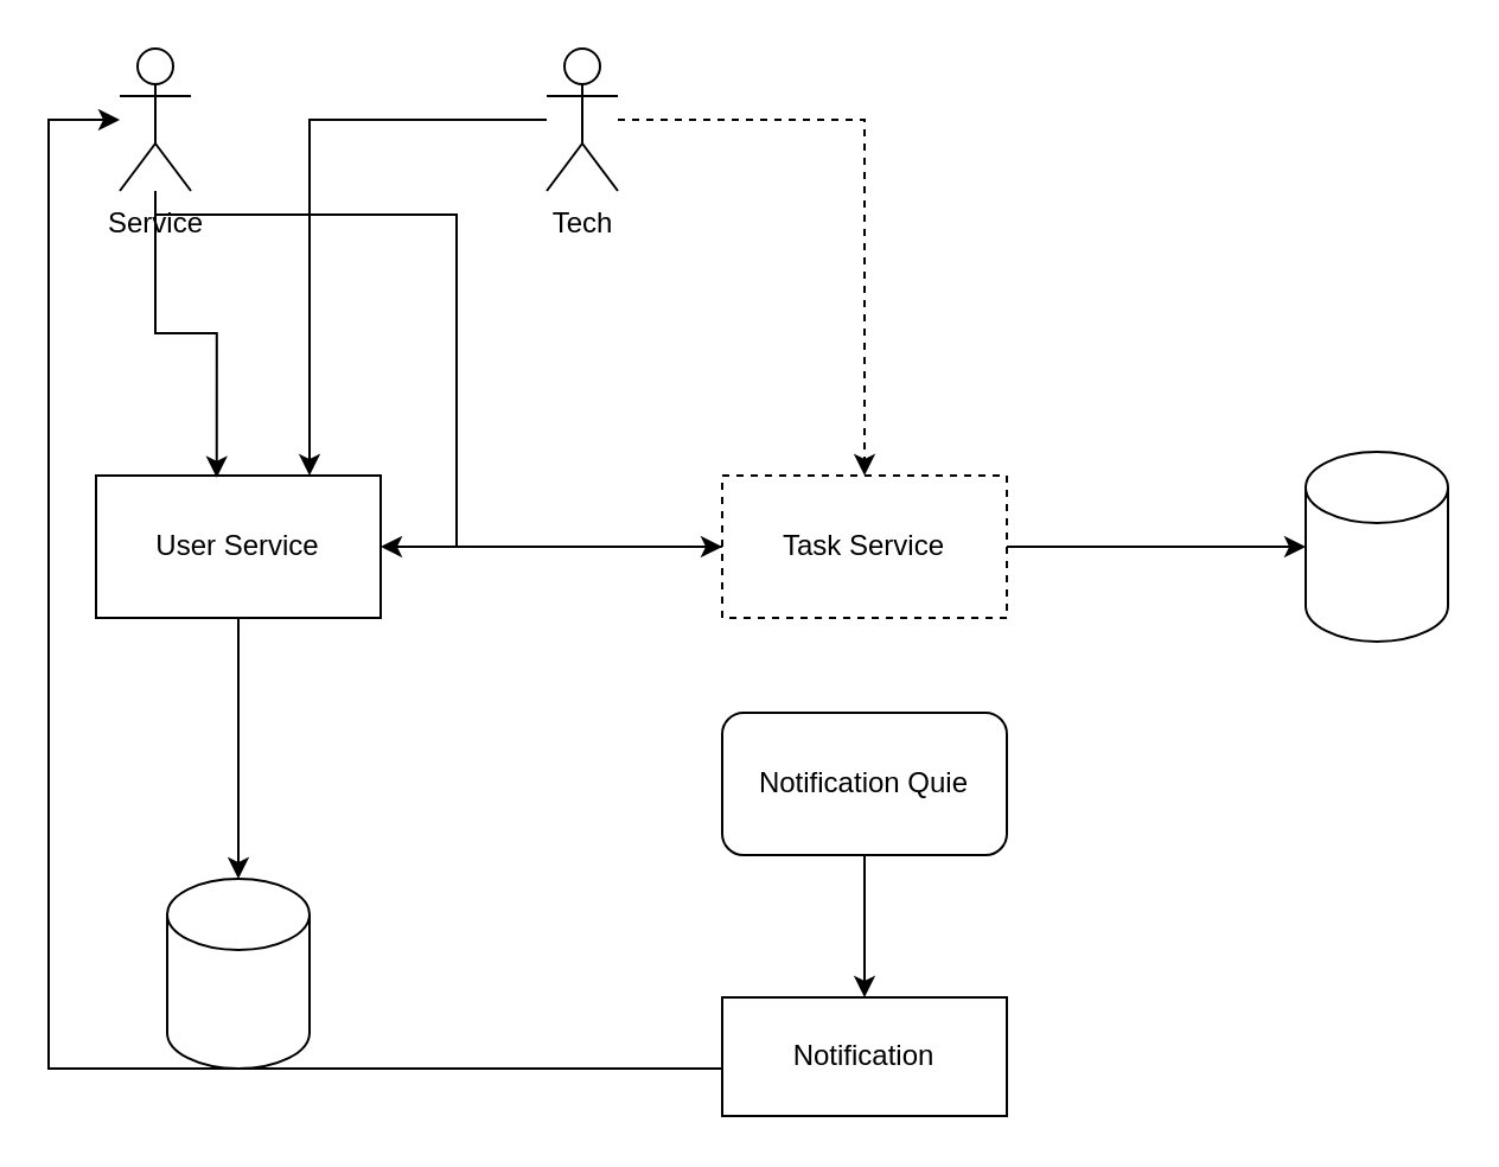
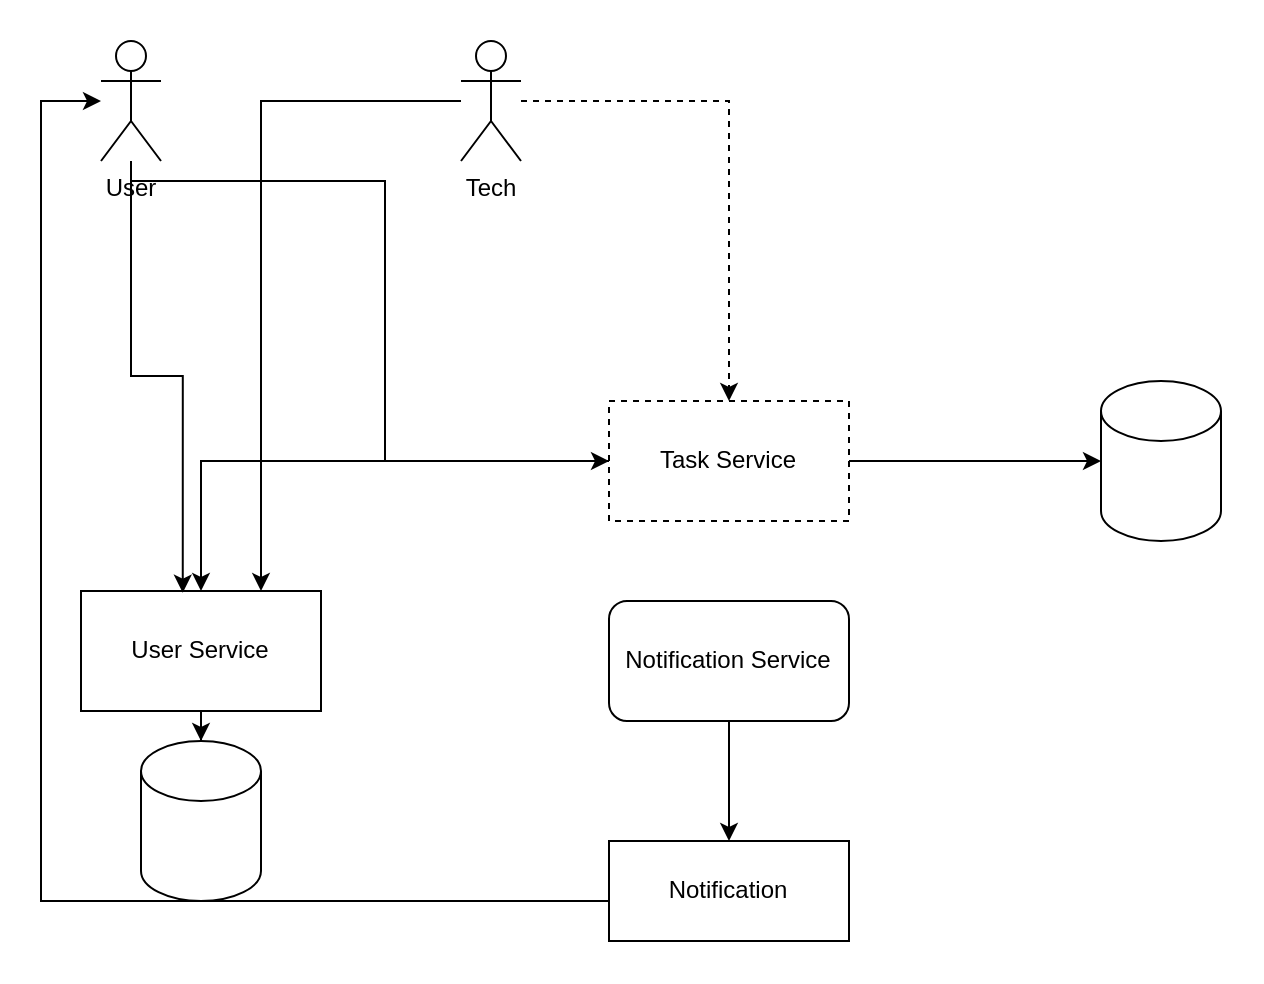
  <mxCell id="0" />
  <mxCell id="1" parent="0" />
  <mxCell id="2" style="edgeStyle=orthogonalEdgeStyle;rounded=0;orthogonalLoop=1;jettySize=auto;html=1;entryX=0;entryY=0.5;entryDx=0;entryDy=0;" parent="1" source="3" target="13" edge="1"><mxGeometry relative="1" as="geometry"><Array as="points"><mxPoint x="65" y="90" /><mxPoint x="192" y="90" /><mxPoint x="192" y="230" /></Array></mxGeometry></mxCell>
- <mxCell id="3" value="Service" style="shape=umlActor;verticalLabelPosition=bottom;verticalAlign=top;html=1;outlineConnect=0;" parent="1" vertex="1"><mxGeometry x="50" y="20" width="30" height="60" as="geometry" /></mxCell>
+ <mxCell id="3" value="User" style="shape=umlActor;verticalLabelPosition=bottom;verticalAlign=top;html=1;outlineConnect=0;" parent="1" vertex="1"><mxGeometry x="50" y="20" width="30" height="60" as="geometry" /></mxCell>
  <mxCell id="4" style="edgeStyle=orthogonalEdgeStyle;rounded=0;orthogonalLoop=1;jettySize=auto;html=1;entryX=0.75;entryY=0;entryDx=0;entryDy=0;" parent="1" source="6" target="8" edge="1"><mxGeometry relative="1" as="geometry" /></mxCell>
  <mxCell id="5" style="edgeStyle=orthogonalEdgeStyle;rounded=0;orthogonalLoop=1;jettySize=auto;html=1;entryX=0.5;entryY=0;entryDx=0;entryDy=0;dashed=1;" parent="1" source="6" target="13" edge="1"><mxGeometry relative="1" as="geometry" /></mxCell>
  <mxCell id="6" value="Tech" style="shape=umlActor;verticalLabelPosition=bottom;verticalAlign=top;html=1;outlineConnect=0;" parent="1" vertex="1"><mxGeometry x="230" y="20" width="30" height="60" as="geometry" /></mxCell>
  <mxCell id="7" value="" style="edgeStyle=orthogonalEdgeStyle;rounded=0;orthogonalLoop=1;jettySize=auto;html=1;" parent="1" source="8" target="9" edge="1"><mxGeometry relative="1" as="geometry" /></mxCell>
- <mxCell id="8" value="User Service" style="rounded=0;whiteSpace=wrap;html=1;" parent="1" vertex="1"><mxGeometry x="40" y="200" width="120" height="60" as="geometry" /></mxCell>
+ <mxCell id="8" value="User Service" style="rounded=0;whiteSpace=wrap;html=1;" parent="1" vertex="1"><mxGeometry x="40" y="295" width="120" height="60" as="geometry" /></mxCell>
  <mxCell id="9" value="" style="shape=cylinder3;whiteSpace=wrap;html=1;boundedLbl=1;backgroundOutline=1;size=15;" parent="1" vertex="1"><mxGeometry x="70" y="370" width="60" height="80" as="geometry" /></mxCell>
  <mxCell id="10" style="edgeStyle=orthogonalEdgeStyle;rounded=0;orthogonalLoop=1;jettySize=auto;html=1;entryX=0.424;entryY=0.014;entryDx=0;entryDy=0;entryPerimeter=0;" parent="1" source="3" target="8" edge="1"><mxGeometry relative="1" as="geometry" /></mxCell>
  <mxCell id="11" style="edgeStyle=orthogonalEdgeStyle;rounded=0;orthogonalLoop=1;jettySize=auto;html=1;" parent="1" source="13" target="16" edge="1"><mxGeometry relative="1" as="geometry" /></mxCell>
  <mxCell id="12" style="edgeStyle=orthogonalEdgeStyle;rounded=0;orthogonalLoop=1;jettySize=auto;html=1;" parent="1" source="13" target="8" edge="1"><mxGeometry relative="1" as="geometry" /></mxCell>
  <mxCell id="13" value="Task Service" style="rounded=0;whiteSpace=wrap;html=1;dashed=1;" parent="1" vertex="1"><mxGeometry x="304" y="200" width="120" height="60" as="geometry" /></mxCell>
  <mxCell id="14" style="edgeStyle=orthogonalEdgeStyle;rounded=0;orthogonalLoop=1;jettySize=auto;html=1;" parent="1" source="15" target="3" edge="1"><mxGeometry relative="1" as="geometry"><Array as="points"><mxPoint x="20" y="450" /><mxPoint x="20" y="50" /></Array></mxGeometry></mxCell>
  <mxCell id="15" value="Notification" style="rounded=0;whiteSpace=wrap;html=1;" parent="1" vertex="1"><mxGeometry x="304" y="420" width="120" height="50" as="geometry" /></mxCell>
  <mxCell id="16" value="" style="shape=cylinder3;whiteSpace=wrap;html=1;boundedLbl=1;backgroundOutline=1;size=15;" parent="1" vertex="1"><mxGeometry x="550" y="190" width="60" height="80" as="geometry" /></mxCell>
  <mxCell id="17" style="edgeStyle=orthogonalEdgeStyle;rounded=0;orthogonalLoop=1;jettySize=auto;html=1;entryX=0.5;entryY=0;entryDx=0;entryDy=0;" parent="1" source="18" target="15" edge="1"><mxGeometry relative="1" as="geometry" /></mxCell>
- <mxCell id="18" value="Notification Quie" style="rounded=1;whiteSpace=wrap;html=1;" parent="1" vertex="1"><mxGeometry x="304" y="300" width="120" height="60" as="geometry" /></mxCell>
+ <mxCell id="18" value="Notification Service" style="rounded=1;whiteSpace=wrap;html=1;" parent="1" vertex="1"><mxGeometry x="304" y="300" width="120" height="60" as="geometry" /></mxCell>
